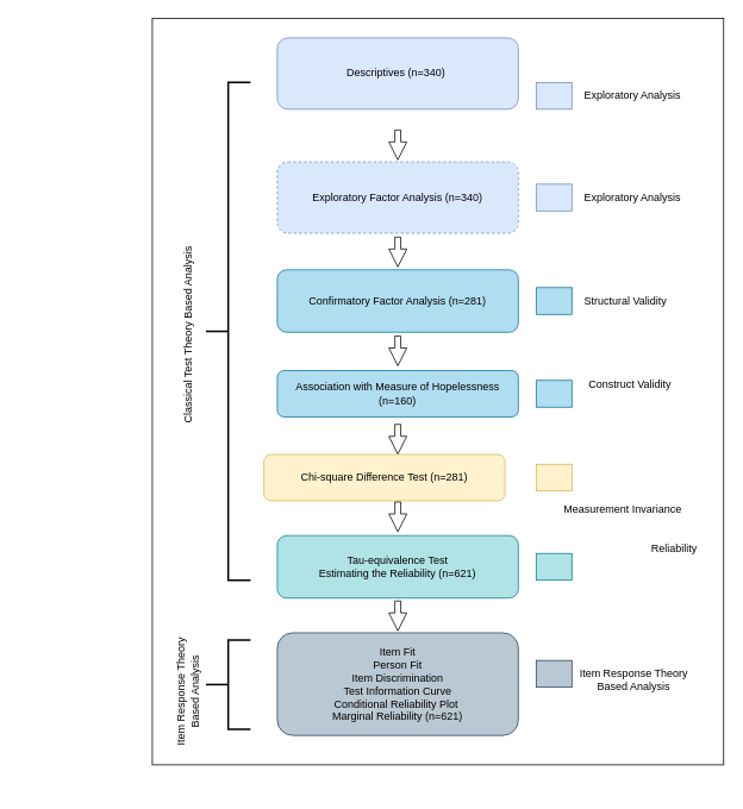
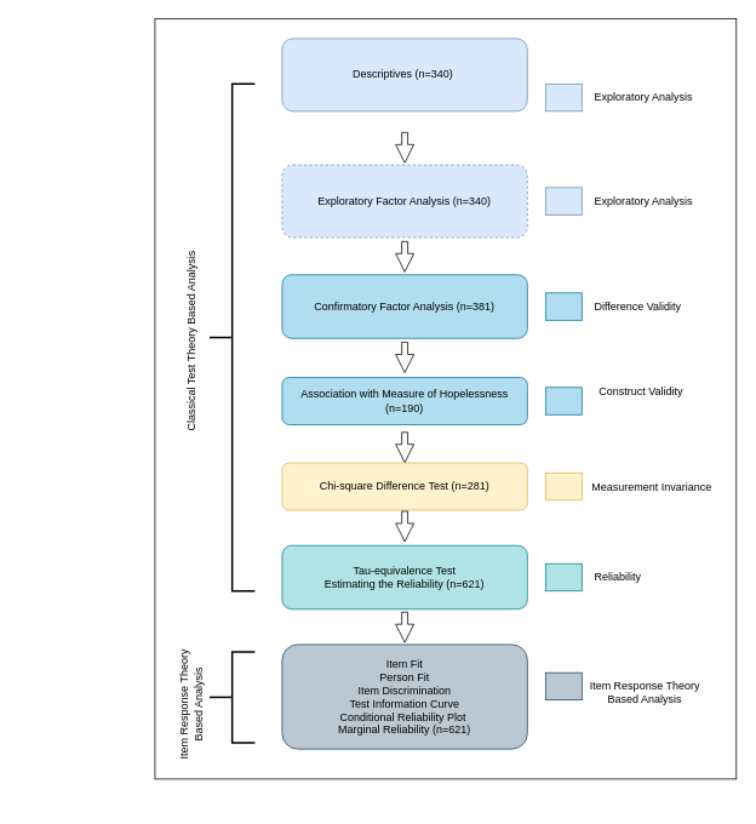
  <mxCell id="0" />
  <mxCell id="1" parent="0" />
  <mxCell id="2" value="" style="whiteSpace=wrap;html=1;fontColor=#FFFFFF;" parent="1" vertex="1"><mxGeometry x="170" y="20" width="640" height="837" as="geometry" /></mxCell>
  <mxCell id="3" value="Descriptives (n=340)&amp;nbsp;" style="rounded=1;whiteSpace=wrap;html=1;fillColor=#dae8fc;strokeColor=#6c8ebf;" parent="1" vertex="1"><mxGeometry x="310.005" y="42" width="270" height="80" as="geometry" /></mxCell>
  <mxCell id="4" value="Exploratory Factor Analysis (n=340)" style="rounded=1;whiteSpace=wrap;html=1;fillColor=#dae8fc;strokeColor=#6c8ebf;dashed=1;" parent="1" vertex="1"><mxGeometry x="310.005" y="181" width="270" height="80" as="geometry" /></mxCell>
- <mxCell id="5" value="Confirmatory Factor Analysis (n=281)" style="rounded=1;whiteSpace=wrap;html=1;fillColor=#b1ddf0;strokeColor=#10739e;" parent="1" vertex="1"><mxGeometry x="310.005" y="302" width="270" height="70" as="geometry" /></mxCell>
+ <mxCell id="5" value="Confirmatory Factor Analysis (n=381)" style="rounded=1;whiteSpace=wrap;html=1;fillColor=#b1ddf0;strokeColor=#10739e;" parent="1" vertex="1"><mxGeometry x="310.005" y="302" width="270" height="70" as="geometry" /></mxCell>
  <mxCell id="6" value="Tau-equivalence Test&lt;br&gt;Estimating the Reliability (n=621)" style="rounded=1;whiteSpace=wrap;html=1;fillColor=#b0e3e6;strokeColor=#0e8088;" parent="1" vertex="1"><mxGeometry x="310.01" y="600" width="270" height="70" as="geometry" /></mxCell>
  <mxCell id="7" value="Item Fit&lt;br style=&quot;border-color: var(--border-color);&quot;&gt;Person Fit&lt;br&gt;Item Discrimination&lt;br style=&quot;border-color: var(--border-color);&quot;&gt;Test Information Curve&lt;br style=&quot;border-color: var(--border-color);&quot;&gt;Conditional Reliability Plot&amp;nbsp;&lt;br&gt;Marginal Reliability (n=621)" style="rounded=1;whiteSpace=wrap;html=1;fillColor=#bac8d3;strokeColor=#23445d;" parent="1" vertex="1"><mxGeometry x="310.005" y="709" width="270" height="115" as="geometry" /></mxCell>
  <mxCell id="8" value="" style="html=1;shadow=0;dashed=0;align=center;verticalAlign=middle;shape=mxgraph.arrows2.arrow;dy=0.67;dx=20;notch=0;aspect=fixed;rotation=90;" parent="1" vertex="1"><mxGeometry x="428.34" y="152" width="33.33" height="20" as="geometry" /></mxCell>
  <mxCell id="9" value="" style="html=1;shadow=0;dashed=0;align=center;verticalAlign=middle;shape=mxgraph.arrows2.arrow;dy=0.67;dx=20;notch=0;aspect=fixed;rotation=90;" parent="1" vertex="1"><mxGeometry x="428.34" y="272" width="33.33" height="20" as="geometry" /></mxCell>
  <mxCell id="10" value="" style="html=1;shadow=0;dashed=0;align=center;verticalAlign=middle;shape=mxgraph.arrows2.arrow;dy=0.67;dx=20;notch=0;aspect=fixed;rotation=90;" parent="1" vertex="1"><mxGeometry x="428.34" y="482" width="33.33" height="20" as="geometry" /></mxCell>
  <mxCell id="11" value="" style="html=1;shadow=0;dashed=0;align=center;verticalAlign=middle;shape=mxgraph.arrows2.arrow;dy=0.67;dx=20;notch=0;aspect=fixed;rotation=90;" parent="1" vertex="1"><mxGeometry x="428.34" y="680" width="33.33" height="20" as="geometry" /></mxCell>
  <mxCell id="12" value="" style="whiteSpace=wrap;html=1;fillColor=#dae8fc;strokeColor=#6c8ebf;" parent="1" vertex="1"><mxGeometry x="600" y="92" width="40" height="30" as="geometry" /></mxCell>
  <mxCell id="13" value="" style="whiteSpace=wrap;html=1;fillColor=#b1ddf0;strokeColor=#10739e;" parent="1" vertex="1"><mxGeometry x="600" y="426" width="40" height="30" as="geometry" /></mxCell>
  <mxCell id="14" value="" style="whiteSpace=wrap;html=1;fillColor=#b0e3e6;strokeColor=#0e8088;" parent="1" vertex="1"><mxGeometry x="600" y="620" width="40" height="30" as="geometry" /></mxCell>
  <mxCell id="15" value="" style="whiteSpace=wrap;html=1;fillColor=#bac8d3;strokeColor=#23445d;" parent="1" vertex="1"><mxGeometry x="600" y="740" width="40" height="30" as="geometry" /></mxCell>
  <mxCell id="16" value="Exploratory Analysis" style="text;html=1;align=left;verticalAlign=middle;resizable=0;points=[];autosize=1;strokeColor=none;fillColor=none;" parent="1" vertex="1"><mxGeometry x="652" y="92" width="130" height="30" as="geometry" /></mxCell>
  <mxCell id="17" value="Construct Validity" style="text;html=1;align=left;verticalAlign=middle;resizable=0;points=[];autosize=1;strokeColor=none;fillColor=none;" parent="1" vertex="1"><mxGeometry x="657" y="416" width="120" height="30" as="geometry" /></mxCell>
- <mxCell id="18" value="Reliability" style="text;html=1;align=left;verticalAlign=middle;resizable=0;points=[];autosize=1;strokeColor=none;fillColor=none;" parent="1" vertex="1"><mxGeometry x="727" y="600" width="70" height="30" as="geometry" /></mxCell>
+ <mxCell id="18" value="Reliability" style="text;html=1;align=left;verticalAlign=middle;resizable=0;points=[];autosize=1;strokeColor=none;fillColor=none;" parent="1" vertex="1"><mxGeometry x="652" y="620" width="70" height="30" as="geometry" /></mxCell>
  <mxCell id="19" value="Item Response Theory&lt;br&gt;Based Analysis" style="text;html=1;align=center;verticalAlign=middle;resizable=0;points=[];autosize=1;strokeColor=none;fillColor=none;" parent="1" vertex="1"><mxGeometry x="639" y="742" width="140" height="40" as="geometry" /></mxCell>
  <mxCell id="20" value="" style="whiteSpace=wrap;html=1;fillColor=#dae8fc;strokeColor=#6c8ebf;" parent="1" vertex="1"><mxGeometry x="600" y="206" width="40" height="30" as="geometry" /></mxCell>
  <mxCell id="21" value="Exploratory Analysis" style="text;html=1;align=left;verticalAlign=middle;resizable=0;points=[];autosize=1;strokeColor=none;fillColor=none;" parent="1" vertex="1"><mxGeometry x="652" y="206" width="130" height="30" as="geometry" /></mxCell>
- <mxCell id="22" value="Association with Measure of Hopelessness (n=160)" style="rounded=1;whiteSpace=wrap;html=1;fillColor=#b1ddf0;strokeColor=#10739e;" parent="1" vertex="1"><mxGeometry x="310.01" y="415" width="270" height="52" as="geometry" /></mxCell>
+ <mxCell id="22" value="Association with Measure of Hopelessness (n=190)" style="rounded=1;whiteSpace=wrap;html=1;fillColor=#b1ddf0;strokeColor=#10739e;" parent="1" vertex="1"><mxGeometry x="310.01" y="415" width="270" height="52" as="geometry" /></mxCell>
  <mxCell id="23" value="" style="whiteSpace=wrap;html=1;fillColor=#b1ddf0;strokeColor=#10739e;" parent="1" vertex="1"><mxGeometry x="600" y="322" width="40" height="30" as="geometry" /></mxCell>
- <mxCell id="24" value="Structural Validity" style="text;html=1;align=left;verticalAlign=middle;resizable=0;points=[];autosize=1;strokeColor=none;fillColor=none;" parent="1" vertex="1"><mxGeometry x="652" y="322" width="120" height="30" as="geometry" /></mxCell>
+ <mxCell id="24" value="Difference Validity" style="text;html=1;align=left;verticalAlign=middle;resizable=0;points=[];autosize=1;strokeColor=none;fillColor=none;" parent="1" vertex="1"><mxGeometry x="652" y="322" width="120" height="30" as="geometry" /></mxCell>
  <mxCell id="25" value="" style="html=1;shadow=0;dashed=0;align=center;verticalAlign=middle;shape=mxgraph.arrows2.arrow;dy=0.67;dx=20;notch=0;aspect=fixed;rotation=90;" parent="1" vertex="1"><mxGeometry x="428.34" y="383" width="33.33" height="20" as="geometry" /></mxCell>
  <mxCell id="26" value="" style="whiteSpace=wrap;html=1;fillColor=#fff2cc;strokeColor=#d6b656;" parent="1" vertex="1"><mxGeometry x="600" y="520" width="40" height="30" as="geometry" /></mxCell>
- <mxCell id="27" value="Measurement Invariance" style="text;html=1;align=left;verticalAlign=middle;resizable=0;points=[];autosize=1;strokeColor=none;fillColor=none;" parent="1" vertex="1"><mxGeometry x="629" y="556" width="160" height="30" as="geometry" /></mxCell>
- <mxCell id="28" value="Chi-square Difference Test (n=281)" style="rounded=1;whiteSpace=wrap;html=1;fillColor=#fff2cc;strokeColor=#d6b656;" parent="1" vertex="1"><mxGeometry x="295.01" y="509" width="270" height="52" as="geometry" /></mxCell>
+ <mxCell id="27" value="Measurement Invariance" style="text;html=1;align=left;verticalAlign=middle;resizable=0;points=[];autosize=1;strokeColor=none;fillColor=none;" parent="1" vertex="1"><mxGeometry x="649" y="521" width="160" height="30" as="geometry" /></mxCell>
+ <mxCell id="28" value="Chi-square Difference Test (n=281)" style="rounded=1;whiteSpace=wrap;html=1;fillColor=#fff2cc;strokeColor=#d6b656;" parent="1" vertex="1"><mxGeometry x="310.01" y="509" width="270" height="52" as="geometry" /></mxCell>
  <mxCell id="29" value="" style="html=1;shadow=0;dashed=0;align=center;verticalAlign=middle;shape=mxgraph.arrows2.arrow;dy=0.67;dx=20;notch=0;aspect=fixed;rotation=90;" parent="1" vertex="1"><mxGeometry x="428.34" y="569" width="33.33" height="20" as="geometry" /></mxCell>
  <mxCell id="30" value="" style="strokeWidth=2;html=1;shape=mxgraph.flowchart.annotation_2;align=left;labelPosition=right;pointerEvents=1;" vertex="1" parent="1"><mxGeometry x="230" y="92" width="50" height="558" as="geometry" /></mxCell>
  <mxCell id="31" value="" style="strokeWidth=2;html=1;shape=mxgraph.flowchart.annotation_2;align=left;labelPosition=right;pointerEvents=1;" vertex="1" parent="1"><mxGeometry x="230" y="717" width="50" height="100" as="geometry" /></mxCell>
  <mxCell id="32" value="Classical Test Theory Based Analysis" style="text;html=1;strokeColor=none;fillColor=none;align=center;verticalAlign=middle;whiteSpace=wrap;rounded=0;rotation=-90;" vertex="1" parent="1"><mxGeometry x="20" y="360" width="380" height="30" as="geometry" /></mxCell>
  <mxCell id="33" value="Item Response Theory&lt;br style=&quot;border-color: var(--border-color);&quot;&gt;&lt;span style=&quot;&quot;&gt;Based Analysis&lt;/span&gt;" style="text;html=1;strokeColor=none;fillColor=none;align=center;verticalAlign=middle;whiteSpace=wrap;rounded=0;rotation=-90;" vertex="1" parent="1"><mxGeometry x="80" y="750" width="260" height="50" as="geometry" /></mxCell>
